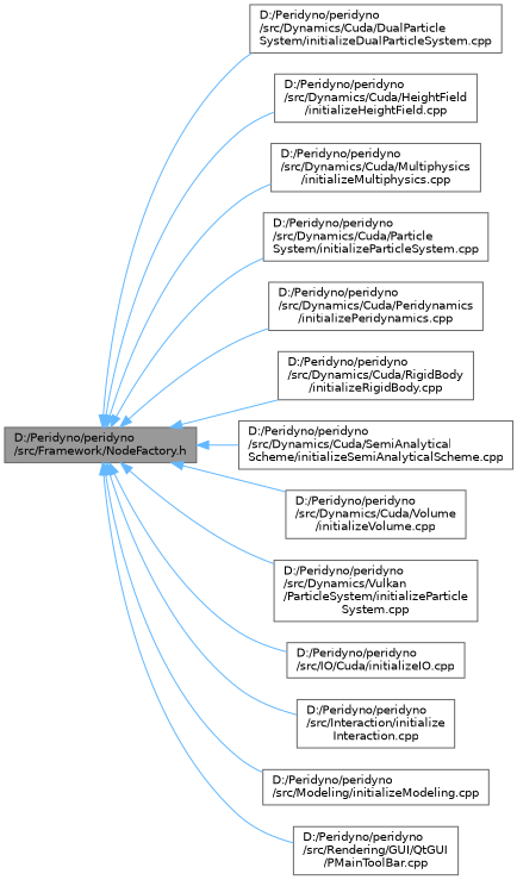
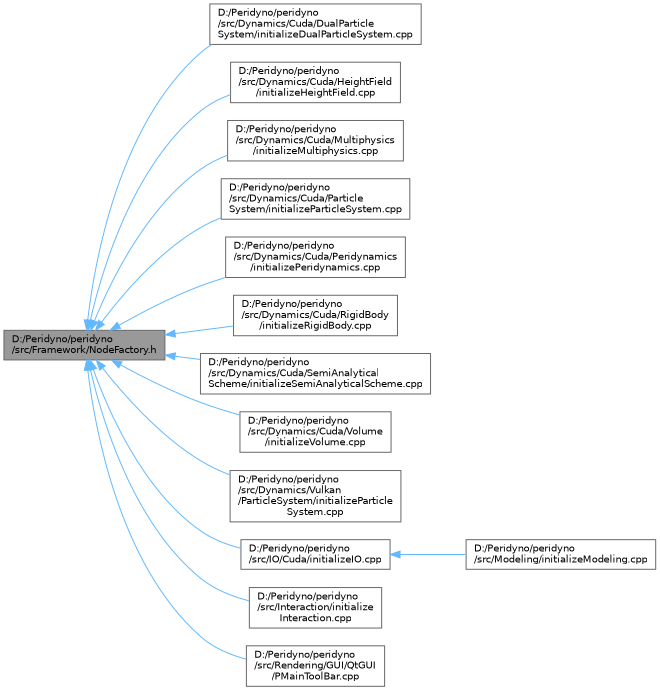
  digraph {
    rankdir=LR
    node [color=grey40 fillcolor=white fontname=Helvetica fontsize=10 shape=box style=filled]
    edge [color=steelblue1 dir=back fontname=Helvetica fontsize=10 labelfontname=Helvetica labelfontsize=10 style=solid]
    n1 [color=gray40 fillcolor=grey60 fontcolor=black height=0.2 label="D:/Peridyno/peridyno\l/src/Framework/NodeFactory.h" width=0.4]
    n2 [height=0.2 label="D:/Peridyno/peridyno\l/src/Dynamics/Cuda/DualParticle\lSystem/initializeDualParticleSystem.cpp" width=0.4]
    n3 [height=0.2 label="D:/Peridyno/peridyno\l/src/Dynamics/Cuda/HeightField\l/initializeHeightField.cpp" width=0.4]
    n4 [height=0.2 label="D:/Peridyno/peridyno\l/src/Dynamics/Cuda/Multiphysics\l/initializeMultiphysics.cpp" width=0.4]
    n5 [height=0.2 label="D:/Peridyno/peridyno\l/src/Dynamics/Cuda/Particle\lSystem/initializeParticleSystem.cpp" width=0.4]
    n6 [height=0.2 label="D:/Peridyno/peridyno\l/src/Dynamics/Cuda/Peridynamics\l/initializePeridynamics.cpp" width=0.4]
    n7 [height=0.2 label="D:/Peridyno/peridyno\l/src/Dynamics/Cuda/RigidBody\l/initializeRigidBody.cpp" width=0.4]
    n8 [height=0.2 label="D:/Peridyno/peridyno\l/src/Dynamics/Cuda/SemiAnalytical\lScheme/initializeSemiAnalyticalScheme.cpp" width=0.4]
    n9 [height=0.2 label="D:/Peridyno/peridyno\l/src/Dynamics/Cuda/Volume\l/initializeVolume.cpp" width=0.4]
    n10 [height=0.2 label="D:/Peridyno/peridyno\l/src/Dynamics/Vulkan\l/ParticleSystem/initializeParticle\lSystem.cpp" width=0.4]
    n11 [height=0.2 label="D:/Peridyno/peridyno\l/src/IO/Cuda/initializeIO.cpp" width=0.4]
    n12 [height=0.2 label="D:/Peridyno/peridyno\l/src/Interaction/initialize\lInteraction.cpp" width=0.4]
    n13 [height=0.2 label="D:/Peridyno/peridyno\l/src/Modeling/initializeModeling.cpp" width=0.4]
    n14 [height=0.2 label="D:/Peridyno/peridyno\l/src/Rendering/GUI/QtGUI\l/PMainToolBar.cpp" width=0.4]
    n1 -> n2
    n1 -> n3
    n1 -> n4
    n1 -> n5
    n1 -> n6
    n1 -> n7
    n1 -> n8
    n1 -> n9
    n1 -> n10
    n1 -> n11
    n1 -> n12
-   n1 -> n13
+   n11 -> n13
    n1 -> n14
  }
